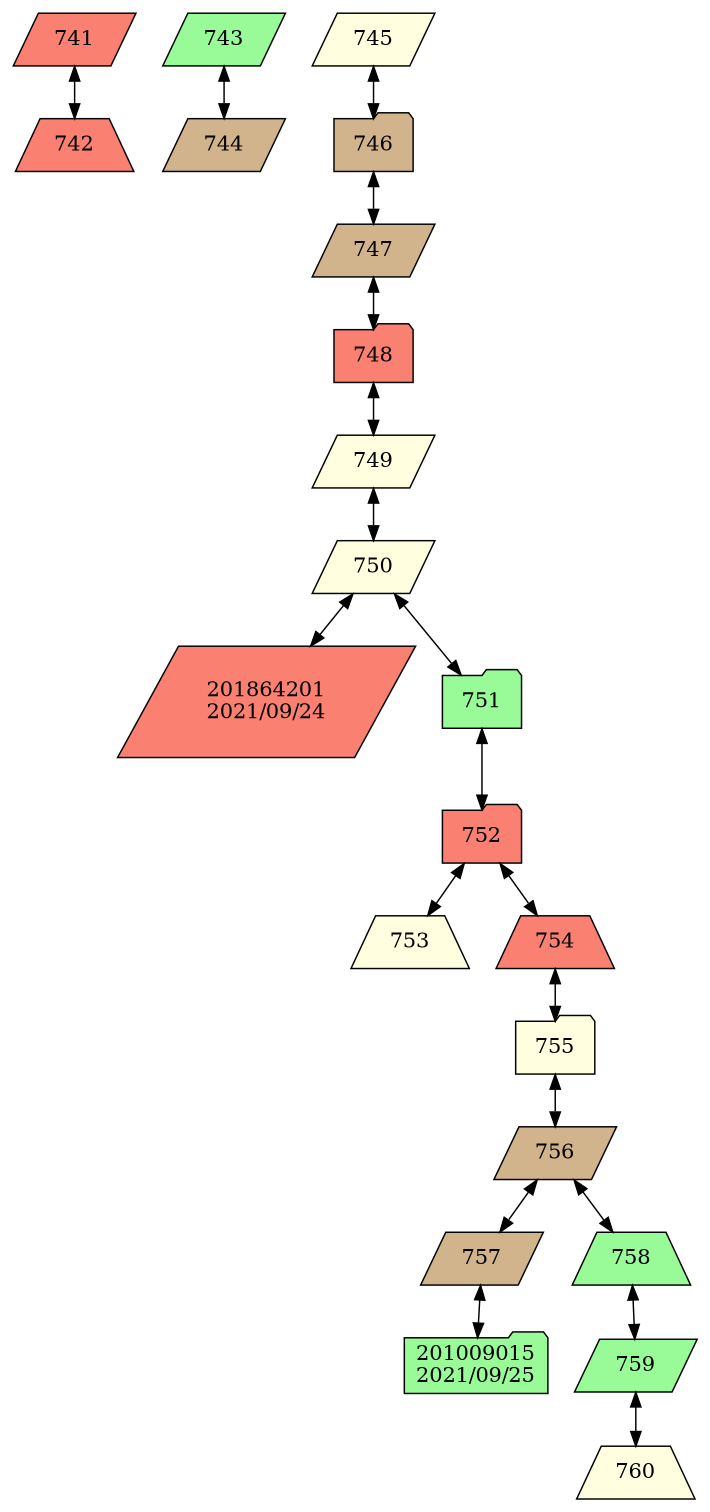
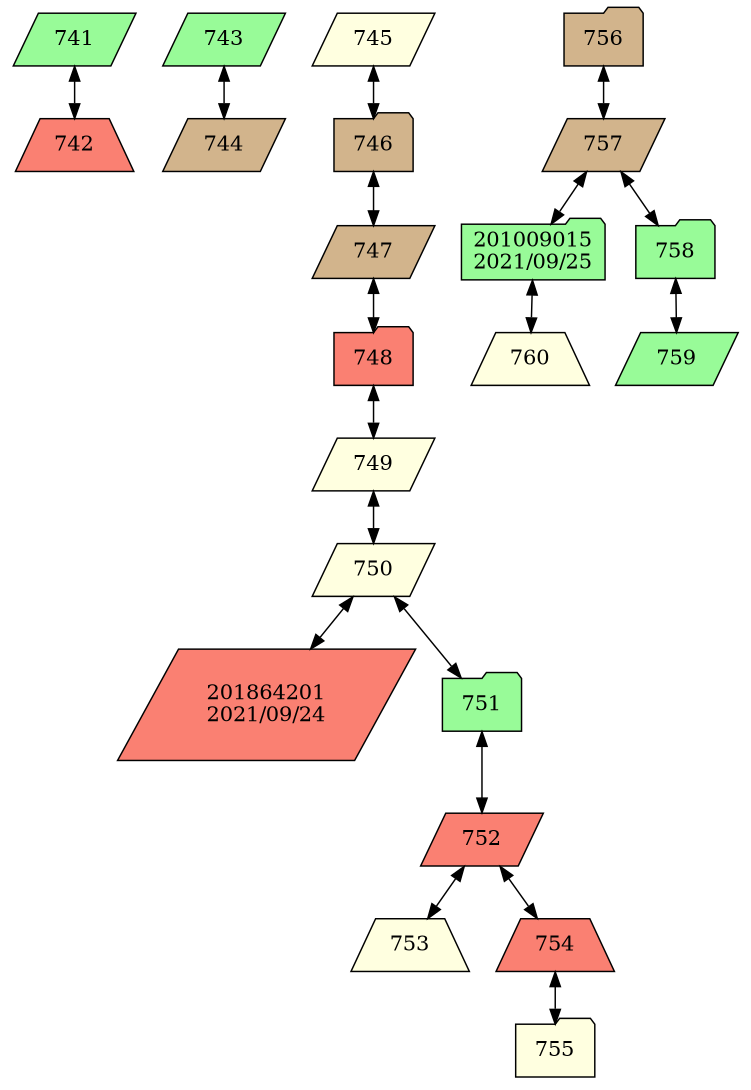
  digraph {
    compound=true
    rankdir=TB
    node [fillcolor=palegreen shape=parallelogram style=filled]
    edge [dir=both]
-   n1 [fillcolor=salmon label=741]
+   n1 [label=741]
    n2 [fillcolor=salmon label=742 shape=trapezium]
    n3 [label=743]
    n4 [fillcolor=tan label=744]
    n5 [fillcolor=lightyellow label=745]
    n6 [fillcolor=tan label=746 shape=folder]
    n7 [fillcolor=tan label=747]
    n8 [fillcolor=salmon label=748 shape=folder]
    n9 [fillcolor=lightyellow label=749]
    n10 [fillcolor=lightyellow label=750]
    n11 [fillcolor=salmon label="201864201\n2021/09/24"]
    n12 [label=751 shape=folder]
-   n13 [fillcolor=salmon label=752 shape=folder]
+   n13 [fillcolor=salmon label=752]
    n14 [fillcolor=lightyellow label=753 shape=trapezium]
    n15 [fillcolor=salmon label=754 shape=trapezium]
    n16 [fillcolor=lightyellow label=755 shape=folder]
-   n17 [fillcolor=tan label=756]
+   n17 [fillcolor=tan label=756 shape=folder]
    n18 [fillcolor=tan label=757]
    n19 [label="201009015\n2021/09/25" shape=folder]
-   n20 [label=758 shape=trapezium]
+   n20 [label=758 shape=folder]
    n21 [label=759]
    n22 [fillcolor=lightyellow label=760 shape=trapezium]
    n1 -> n2
    n3 -> n4
    n5 -> n6
    n6 -> n7
    n7 -> n8
    n8 -> n9
    n9 -> n10
    n10 -> n11
    n10 -> n12
    n12 -> n13
    n13 -> n14
    n13 -> n15
    n15 -> n16
-   n16 -> n17
    n17 -> n18
    n18 -> n19
-   n17 -> n20
+   n18 -> n20
    n20 -> n21
-   n21 -> n22
+   n19 -> n22
  }
